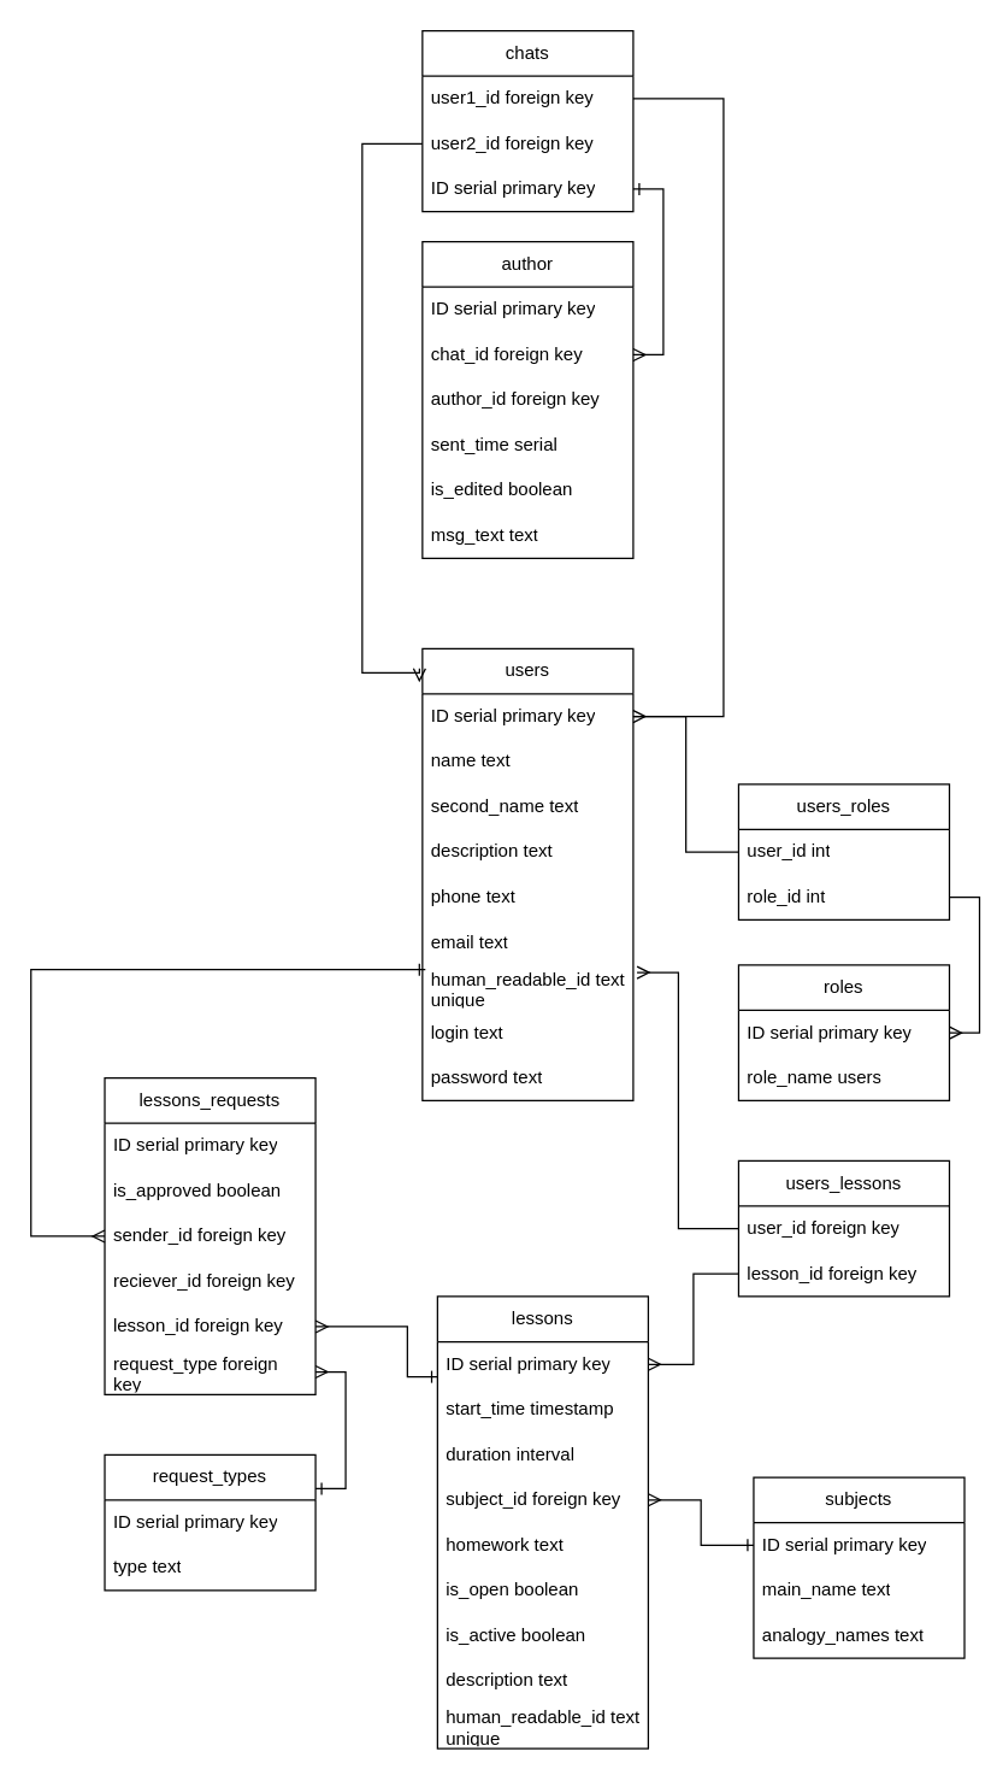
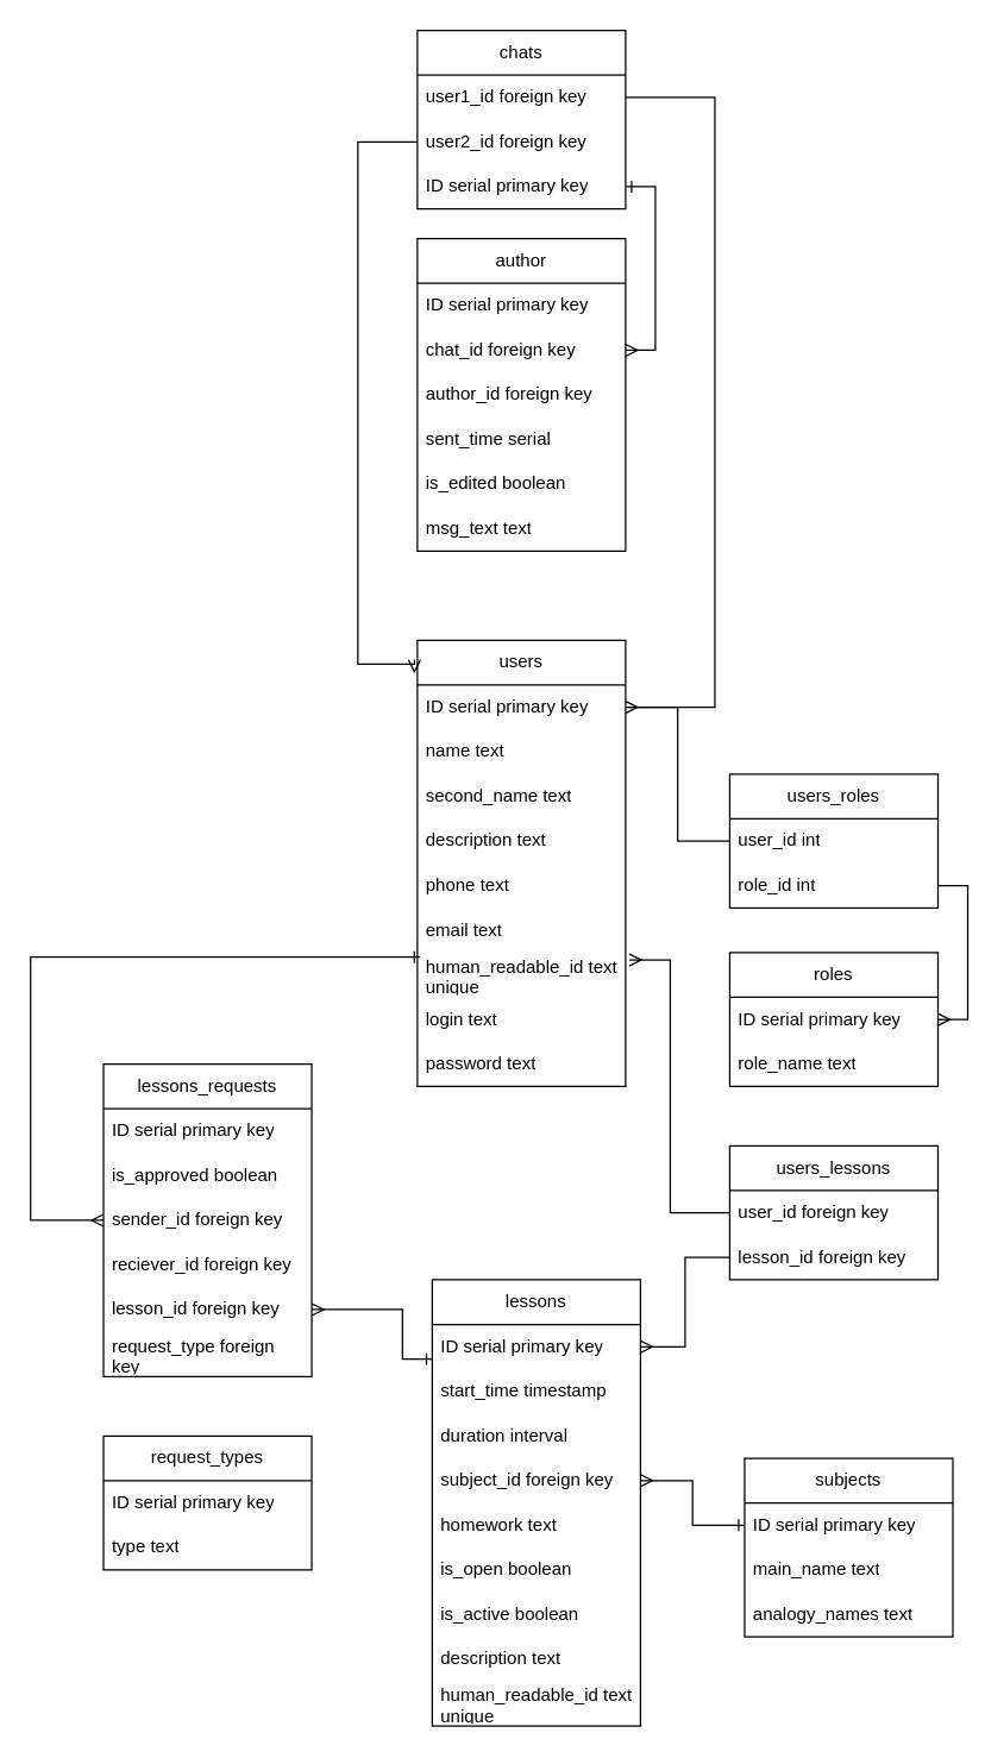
  <mxCell id="0" />
  <mxCell id="1" parent="0" />
  <mxCell id="2" value="&lt;div&gt;users&lt;/div&gt;" style="swimlane;fontStyle=0;childLayout=stackLayout;horizontal=1;startSize=30;horizontalStack=0;resizeParent=1;resizeParentMax=0;resizeLast=0;collapsible=1;marginBottom=0;whiteSpace=wrap;html=1;" parent="1" vertex="1"><mxGeometry x="280" y="430" width="140" height="300" as="geometry" /></mxCell>
  <mxCell id="3" value="ID serial primary key" style="text;strokeColor=none;fillColor=none;align=left;verticalAlign=middle;spacingLeft=4;spacingRight=4;overflow=hidden;points=[[0,0.5],[1,0.5]];portConstraint=eastwest;rotatable=0;whiteSpace=wrap;html=1;" parent="2" vertex="1"><mxGeometry y="30" width="140" height="30" as="geometry" /></mxCell>
  <mxCell id="4" value="name text" style="text;strokeColor=none;fillColor=none;align=left;verticalAlign=middle;spacingLeft=4;spacingRight=4;overflow=hidden;points=[[0,0.5],[1,0.5]];portConstraint=eastwest;rotatable=0;whiteSpace=wrap;html=1;" parent="2" vertex="1"><mxGeometry y="60" width="140" height="30" as="geometry" /></mxCell>
  <mxCell id="5" value="second_name text" style="text;strokeColor=none;fillColor=none;align=left;verticalAlign=middle;spacingLeft=4;spacingRight=4;overflow=hidden;points=[[0,0.5],[1,0.5]];portConstraint=eastwest;rotatable=0;whiteSpace=wrap;html=1;" parent="2" vertex="1"><mxGeometry y="90" width="140" height="30" as="geometry" /></mxCell>
  <mxCell id="6" value="description text" style="text;strokeColor=none;fillColor=none;align=left;verticalAlign=middle;spacingLeft=4;spacingRight=4;overflow=hidden;points=[[0,0.5],[1,0.5]];portConstraint=eastwest;rotatable=0;whiteSpace=wrap;html=1;" parent="2" vertex="1"><mxGeometry y="120" width="140" height="30" as="geometry" /></mxCell>
  <mxCell id="7" value="phone text" style="text;strokeColor=none;fillColor=none;align=left;verticalAlign=middle;spacingLeft=4;spacingRight=4;overflow=hidden;points=[[0,0.5],[1,0.5]];portConstraint=eastwest;rotatable=0;whiteSpace=wrap;html=1;" parent="2" vertex="1"><mxGeometry y="150" width="140" height="30" as="geometry" /></mxCell>
  <mxCell id="8" value="email text" style="text;strokeColor=none;fillColor=none;align=left;verticalAlign=middle;spacingLeft=4;spacingRight=4;overflow=hidden;points=[[0,0.5],[1,0.5]];portConstraint=eastwest;rotatable=0;whiteSpace=wrap;html=1;" parent="2" vertex="1"><mxGeometry y="180" width="140" height="30" as="geometry" /></mxCell>
  <mxCell id="9" value="human_readable_id text unique" style="text;strokeColor=none;fillColor=none;align=left;verticalAlign=middle;spacingLeft=4;spacingRight=4;overflow=hidden;points=[[0,0.5],[1,0.5]];portConstraint=eastwest;rotatable=0;whiteSpace=wrap;html=1;" parent="2" vertex="1"><mxGeometry y="210" width="140" height="30" as="geometry" /></mxCell>
  <mxCell id="10" value="login text" style="text;strokeColor=none;fillColor=none;align=left;verticalAlign=middle;spacingLeft=4;spacingRight=4;overflow=hidden;points=[[0,0.5],[1,0.5]];portConstraint=eastwest;rotatable=0;whiteSpace=wrap;html=1;" parent="2" vertex="1"><mxGeometry y="240" width="140" height="30" as="geometry" /></mxCell>
  <mxCell id="11" value="password text" style="text;strokeColor=none;fillColor=none;align=left;verticalAlign=middle;spacingLeft=4;spacingRight=4;overflow=hidden;points=[[0,0.5],[1,0.5]];portConstraint=eastwest;rotatable=0;whiteSpace=wrap;html=1;" parent="2" vertex="1"><mxGeometry y="270" width="140" height="30" as="geometry" /></mxCell>
  <mxCell id="12" value="lessons" style="swimlane;fontStyle=0;childLayout=stackLayout;horizontal=1;startSize=30;horizontalStack=0;resizeParent=1;resizeParentMax=0;resizeLast=0;collapsible=1;marginBottom=0;whiteSpace=wrap;html=1;" parent="1" vertex="1"><mxGeometry x="290" y="860" width="140" height="300" as="geometry" /></mxCell>
  <mxCell id="13" value="ID serial primary key" style="text;strokeColor=none;fillColor=none;align=left;verticalAlign=middle;spacingLeft=4;spacingRight=4;overflow=hidden;points=[[0,0.5],[1,0.5]];portConstraint=eastwest;rotatable=0;whiteSpace=wrap;html=1;" parent="12" vertex="1"><mxGeometry y="30" width="140" height="30" as="geometry" /></mxCell>
  <mxCell id="14" value="start_time timestamp" style="text;strokeColor=none;fillColor=none;align=left;verticalAlign=middle;spacingLeft=4;spacingRight=4;overflow=hidden;points=[[0,0.5],[1,0.5]];portConstraint=eastwest;rotatable=0;whiteSpace=wrap;html=1;" parent="12" vertex="1"><mxGeometry y="60" width="140" height="30" as="geometry" /></mxCell>
  <mxCell id="15" value="duration interval" style="text;strokeColor=none;fillColor=none;align=left;verticalAlign=middle;spacingLeft=4;spacingRight=4;overflow=hidden;points=[[0,0.5],[1,0.5]];portConstraint=eastwest;rotatable=0;whiteSpace=wrap;html=1;" parent="12" vertex="1"><mxGeometry y="90" width="140" height="30" as="geometry" /></mxCell>
  <mxCell id="16" value="subject_id foreign key" style="text;strokeColor=none;fillColor=none;align=left;verticalAlign=middle;spacingLeft=4;spacingRight=4;overflow=hidden;points=[[0,0.5],[1,0.5]];portConstraint=eastwest;rotatable=0;whiteSpace=wrap;html=1;" parent="12" vertex="1"><mxGeometry y="120" width="140" height="30" as="geometry" /></mxCell>
  <mxCell id="17" value="homework text" style="text;strokeColor=none;fillColor=none;align=left;verticalAlign=middle;spacingLeft=4;spacingRight=4;overflow=hidden;points=[[0,0.5],[1,0.5]];portConstraint=eastwest;rotatable=0;whiteSpace=wrap;html=1;" parent="12" vertex="1"><mxGeometry y="150" width="140" height="30" as="geometry" /></mxCell>
  <mxCell id="18" value="is_open boolean" style="text;strokeColor=none;fillColor=none;align=left;verticalAlign=middle;spacingLeft=4;spacingRight=4;overflow=hidden;points=[[0,0.5],[1,0.5]];portConstraint=eastwest;rotatable=0;whiteSpace=wrap;html=1;" parent="12" vertex="1"><mxGeometry y="180" width="140" height="30" as="geometry" /></mxCell>
  <mxCell id="19" value="is_active boolean" style="text;strokeColor=none;fillColor=none;align=left;verticalAlign=middle;spacingLeft=4;spacingRight=4;overflow=hidden;points=[[0,0.5],[1,0.5]];portConstraint=eastwest;rotatable=0;whiteSpace=wrap;html=1;" parent="12" vertex="1"><mxGeometry y="210" width="140" height="30" as="geometry" /></mxCell>
  <mxCell id="20" value="description text" style="text;strokeColor=none;fillColor=none;align=left;verticalAlign=middle;spacingLeft=4;spacingRight=4;overflow=hidden;points=[[0,0.5],[1,0.5]];portConstraint=eastwest;rotatable=0;whiteSpace=wrap;html=1;" parent="12" vertex="1"><mxGeometry y="240" width="140" height="30" as="geometry" /></mxCell>
  <mxCell id="21" value="human_readable_id text unique" style="text;strokeColor=none;fillColor=none;align=left;verticalAlign=middle;spacingLeft=4;spacingRight=4;overflow=hidden;points=[[0,0.5],[1,0.5]];portConstraint=eastwest;rotatable=0;whiteSpace=wrap;html=1;" parent="12" vertex="1"><mxGeometry y="270" width="140" height="30" as="geometry" /></mxCell>
  <mxCell id="22" style="edgeStyle=orthogonalEdgeStyle;rounded=0;orthogonalLoop=1;jettySize=auto;html=1;exitX=1.018;exitY=0.165;exitDx=0;exitDy=0;entryX=0;entryY=0.5;entryDx=0;entryDy=0;endArrow=none;endFill=0;startArrow=ERmany;startFill=0;exitPerimeter=0;" parent="1" source="9" target="60" edge="1"><mxGeometry relative="1" as="geometry"><mxPoint x="620.14" y="556.14" as="sourcePoint" /><Array as="points"><mxPoint x="450" y="645" /><mxPoint x="450" y="815" /></Array></mxGeometry></mxCell>
  <mxCell id="23" value="lessons_requests" style="swimlane;fontStyle=0;childLayout=stackLayout;horizontal=1;startSize=30;horizontalStack=0;resizeParent=1;resizeParentMax=0;resizeLast=0;collapsible=1;marginBottom=0;whiteSpace=wrap;html=1;" parent="1" vertex="1"><mxGeometry x="69" y="715" width="140" height="210" as="geometry" /></mxCell>
  <mxCell id="24" value="ID serial primary key" style="text;strokeColor=none;fillColor=none;align=left;verticalAlign=middle;spacingLeft=4;spacingRight=4;overflow=hidden;points=[[0,0.5],[1,0.5]];portConstraint=eastwest;rotatable=0;whiteSpace=wrap;html=1;" parent="23" vertex="1"><mxGeometry y="30" width="140" height="30" as="geometry" /></mxCell>
  <mxCell id="25" value="is_appro&lt;span style=&quot;background-color: initial;&quot;&gt;ved boolean&lt;/span&gt;" style="text;strokeColor=none;fillColor=none;align=left;verticalAlign=middle;spacingLeft=4;spacingRight=4;overflow=hidden;points=[[0,0.5],[1,0.5]];portConstraint=eastwest;rotatable=0;whiteSpace=wrap;html=1;" parent="23" vertex="1"><mxGeometry y="60" width="140" height="30" as="geometry" /></mxCell>
  <mxCell id="26" value="sender_id foreign key" style="text;strokeColor=none;fillColor=none;align=left;verticalAlign=middle;spacingLeft=4;spacingRight=4;overflow=hidden;points=[[0,0.5],[1,0.5]];portConstraint=eastwest;rotatable=0;whiteSpace=wrap;html=1;" parent="23" vertex="1"><mxGeometry y="90" width="140" height="30" as="geometry" /></mxCell>
  <mxCell id="27" value="reciever_id foreign key" style="text;strokeColor=none;fillColor=none;align=left;verticalAlign=middle;spacingLeft=4;spacingRight=4;overflow=hidden;points=[[0,0.5],[1,0.5]];portConstraint=eastwest;rotatable=0;whiteSpace=wrap;html=1;" parent="23" vertex="1"><mxGeometry y="120" width="140" height="30" as="geometry" /></mxCell>
  <mxCell id="28" value="lesson_id foreign key" style="text;strokeColor=none;fillColor=none;align=left;verticalAlign=middle;spacingLeft=4;spacingRight=4;overflow=hidden;points=[[0,0.5],[1,0.5]];portConstraint=eastwest;rotatable=0;whiteSpace=wrap;html=1;" parent="23" vertex="1"><mxGeometry y="150" width="140" height="30" as="geometry" /></mxCell>
  <mxCell id="29" value="request_type foreign key" style="text;strokeColor=none;fillColor=none;align=left;verticalAlign=middle;spacingLeft=4;spacingRight=4;overflow=hidden;points=[[0,0.5],[1,0.5]];portConstraint=eastwest;rotatable=0;whiteSpace=wrap;html=1;" parent="23" vertex="1"><mxGeometry y="180" width="140" height="30" as="geometry" /></mxCell>
  <mxCell id="30" style="edgeStyle=orthogonalEdgeStyle;rounded=0;orthogonalLoop=1;jettySize=auto;html=1;exitX=0.014;exitY=0.1;exitDx=0;exitDy=0;entryX=0;entryY=0.5;entryDx=0;entryDy=0;endArrow=ERmany;endFill=0;startArrow=ERone;startFill=0;exitPerimeter=0;" parent="1" source="9" target="26" edge="1"><mxGeometry relative="1" as="geometry"><mxPoint x="0" y="710" as="targetPoint" /><Array as="points"><mxPoint x="20" y="643" /><mxPoint x="20" y="820" /></Array><mxPoint x="69" y="546" as="sourcePoint" /></mxGeometry></mxCell>
  <mxCell id="31" style="edgeStyle=orthogonalEdgeStyle;rounded=0;orthogonalLoop=1;jettySize=auto;html=1;exitX=1;exitY=0.5;exitDx=0;exitDy=0;entryX=0.001;entryY=0.776;entryDx=0;entryDy=0;entryPerimeter=0;startArrow=ERmany;startFill=0;endArrow=ERone;endFill=0;" parent="1" source="28" target="13" edge="1"><mxGeometry relative="1" as="geometry"><Array as="points"><mxPoint x="270" y="880" /><mxPoint x="270" y="913" /></Array></mxGeometry></mxCell>
  <mxCell id="32" value="subjects" style="swimlane;fontStyle=0;childLayout=stackLayout;horizontal=1;startSize=30;horizontalStack=0;resizeParent=1;resizeParentMax=0;resizeLast=0;collapsible=1;marginBottom=0;whiteSpace=wrap;html=1;" parent="1" vertex="1"><mxGeometry x="500" y="980" width="140" height="120" as="geometry" /></mxCell>
  <mxCell id="33" value="ID serial primary key" style="text;strokeColor=none;fillColor=none;align=left;verticalAlign=middle;spacingLeft=4;spacingRight=4;overflow=hidden;points=[[0,0.5],[1,0.5]];portConstraint=eastwest;rotatable=0;whiteSpace=wrap;html=1;" parent="32" vertex="1"><mxGeometry y="30" width="140" height="30" as="geometry" /></mxCell>
  <mxCell id="34" value="main_name text" style="text;strokeColor=none;fillColor=none;align=left;verticalAlign=middle;spacingLeft=4;spacingRight=4;overflow=hidden;points=[[0,0.5],[1,0.5]];portConstraint=eastwest;rotatable=0;whiteSpace=wrap;html=1;" parent="32" vertex="1"><mxGeometry y="60" width="140" height="30" as="geometry" /></mxCell>
  <mxCell id="35" value="analogy_names text" style="text;strokeColor=none;fillColor=none;align=left;verticalAlign=middle;spacingLeft=4;spacingRight=4;overflow=hidden;points=[[0,0.5],[1,0.5]];portConstraint=eastwest;rotatable=0;whiteSpace=wrap;html=1;" parent="32" vertex="1"><mxGeometry y="90" width="140" height="30" as="geometry" /></mxCell>
  <mxCell id="36" style="edgeStyle=orthogonalEdgeStyle;rounded=0;orthogonalLoop=1;jettySize=auto;html=1;exitX=1;exitY=0.5;exitDx=0;exitDy=0;entryX=0;entryY=0.5;entryDx=0;entryDy=0;startArrow=ERmany;startFill=0;endArrow=ERone;endFill=0;" parent="1" source="16" target="33" edge="1"><mxGeometry relative="1" as="geometry" /></mxCell>
  <mxCell id="37" value="author" style="swimlane;fontStyle=0;childLayout=stackLayout;horizontal=1;startSize=30;horizontalStack=0;resizeParent=1;resizeParentMax=0;resizeLast=0;collapsible=1;marginBottom=0;whiteSpace=wrap;html=1;" parent="1" vertex="1"><mxGeometry x="280" y="160" width="140" height="210" as="geometry" /></mxCell>
  <mxCell id="38" value="ID serial primary key" style="text;strokeColor=none;fillColor=none;align=left;verticalAlign=middle;spacingLeft=4;spacingRight=4;overflow=hidden;points=[[0,0.5],[1,0.5]];portConstraint=eastwest;rotatable=0;whiteSpace=wrap;html=1;" parent="37" vertex="1"><mxGeometry y="30" width="140" height="30" as="geometry" /></mxCell>
  <mxCell id="39" value="chat_id foreign key" style="text;strokeColor=none;fillColor=none;align=left;verticalAlign=middle;spacingLeft=4;spacingRight=4;overflow=hidden;points=[[0,0.5],[1,0.5]];portConstraint=eastwest;rotatable=0;whiteSpace=wrap;html=1;" parent="37" vertex="1"><mxGeometry y="60" width="140" height="30" as="geometry" /></mxCell>
  <mxCell id="40" value="author_id&amp;nbsp;foreign key" style="text;strokeColor=none;fillColor=none;align=left;verticalAlign=middle;spacingLeft=4;spacingRight=4;overflow=hidden;points=[[0,0.5],[1,0.5]];portConstraint=eastwest;rotatable=0;whiteSpace=wrap;html=1;" parent="37" vertex="1"><mxGeometry y="90" width="140" height="30" as="geometry" /></mxCell>
  <mxCell id="41" value="sent_time serial" style="text;strokeColor=none;fillColor=none;align=left;verticalAlign=middle;spacingLeft=4;spacingRight=4;overflow=hidden;points=[[0,0.5],[1,0.5]];portConstraint=eastwest;rotatable=0;whiteSpace=wrap;html=1;" parent="37" vertex="1"><mxGeometry y="120" width="140" height="30" as="geometry" /></mxCell>
  <mxCell id="42" value="is_edited boolean" style="text;strokeColor=none;fillColor=none;align=left;verticalAlign=middle;spacingLeft=4;spacingRight=4;overflow=hidden;points=[[0,0.5],[1,0.5]];portConstraint=eastwest;rotatable=0;whiteSpace=wrap;html=1;" parent="37" vertex="1"><mxGeometry y="150" width="140" height="30" as="geometry" /></mxCell>
  <mxCell id="43" value="msg_text text" style="text;strokeColor=none;fillColor=none;align=left;verticalAlign=middle;spacingLeft=4;spacingRight=4;overflow=hidden;points=[[0,0.5],[1,0.5]];portConstraint=eastwest;rotatable=0;whiteSpace=wrap;html=1;" parent="37" vertex="1"><mxGeometry y="180" width="140" height="30" as="geometry" /></mxCell>
  <mxCell id="44" value="chats" style="swimlane;fontStyle=0;childLayout=stackLayout;horizontal=1;startSize=30;horizontalStack=0;resizeParent=1;resizeParentMax=0;resizeLast=0;collapsible=1;marginBottom=0;whiteSpace=wrap;html=1;" parent="1" vertex="1"><mxGeometry x="280" y="20" width="140" height="120" as="geometry" /></mxCell>
  <mxCell id="45" value="user1_id foreign key" style="text;strokeColor=none;fillColor=none;align=left;verticalAlign=middle;spacingLeft=4;spacingRight=4;overflow=hidden;points=[[0,0.5],[1,0.5]];portConstraint=eastwest;rotatable=0;whiteSpace=wrap;html=1;" parent="44" vertex="1"><mxGeometry y="30" width="140" height="30" as="geometry" /></mxCell>
  <mxCell id="46" value="user2_id foreign key" style="text;strokeColor=none;fillColor=none;align=left;verticalAlign=middle;spacingLeft=4;spacingRight=4;overflow=hidden;points=[[0,0.5],[1,0.5]];portConstraint=eastwest;rotatable=0;whiteSpace=wrap;html=1;" parent="44" vertex="1"><mxGeometry y="60" width="140" height="30" as="geometry" /></mxCell>
  <mxCell id="47" value="ID serial primary key" style="text;strokeColor=none;fillColor=none;align=left;verticalAlign=middle;spacingLeft=4;spacingRight=4;overflow=hidden;points=[[0,0.5],[1,0.5]];portConstraint=eastwest;rotatable=0;whiteSpace=wrap;html=1;" parent="44" vertex="1"><mxGeometry y="90" width="140" height="30" as="geometry" /></mxCell>
  <mxCell id="48" style="edgeStyle=orthogonalEdgeStyle;rounded=0;orthogonalLoop=1;jettySize=auto;html=1;exitX=0;exitY=0.5;exitDx=0;exitDy=0;entryX=-0.014;entryY=0.044;entryDx=0;entryDy=0;entryPerimeter=0;endArrow=ERmany;endFill=0;" parent="1" source="46" target="2" edge="1"><mxGeometry relative="1" as="geometry"><Array as="points"><mxPoint x="240" y="95" /><mxPoint x="240" y="446" /></Array></mxGeometry></mxCell>
  <mxCell id="49" style="edgeStyle=orthogonalEdgeStyle;rounded=0;orthogonalLoop=1;jettySize=auto;html=1;exitX=1;exitY=0.5;exitDx=0;exitDy=0;entryX=1;entryY=0.5;entryDx=0;entryDy=0;endArrow=ERmany;endFill=0;" parent="1" source="45" target="3" edge="1"><mxGeometry relative="1" as="geometry"><Array as="points"><mxPoint x="480" y="65" /><mxPoint x="480" y="475" /></Array><mxPoint x="622.1" y="534.12" as="targetPoint" /></mxGeometry></mxCell>
  <mxCell id="50" style="edgeStyle=orthogonalEdgeStyle;rounded=0;orthogonalLoop=1;jettySize=auto;html=1;exitX=1;exitY=0.5;exitDx=0;exitDy=0;entryX=1;entryY=0.5;entryDx=0;entryDy=0;endArrow=ERmany;endFill=0;startArrow=ERone;startFill=0;" parent="1" source="47" target="39" edge="1"><mxGeometry relative="1" as="geometry" /></mxCell>
  <mxCell id="51" value="roles" style="swimlane;fontStyle=0;childLayout=stackLayout;horizontal=1;startSize=30;horizontalStack=0;resizeParent=1;resizeParentMax=0;resizeLast=0;collapsible=1;marginBottom=0;whiteSpace=wrap;html=1;" parent="1" vertex="1"><mxGeometry x="490" y="640" width="140" height="90" as="geometry" /></mxCell>
  <mxCell id="52" value="ID serial primary key" style="text;strokeColor=none;fillColor=none;align=left;verticalAlign=middle;spacingLeft=4;spacingRight=4;overflow=hidden;points=[[0,0.5],[1,0.5]];portConstraint=eastwest;rotatable=0;whiteSpace=wrap;html=1;" parent="51" vertex="1"><mxGeometry y="30" width="140" height="30" as="geometry" /></mxCell>
- <mxCell id="53" value="role_name users" style="text;strokeColor=none;fillColor=none;align=left;verticalAlign=middle;spacingLeft=4;spacingRight=4;overflow=hidden;points=[[0,0.5],[1,0.5]];portConstraint=eastwest;rotatable=0;whiteSpace=wrap;html=1;" parent="51" vertex="1"><mxGeometry y="60" width="140" height="30" as="geometry" /></mxCell>
+ <mxCell id="53" value="role_name text" style="text;strokeColor=none;fillColor=none;align=left;verticalAlign=middle;spacingLeft=4;spacingRight=4;overflow=hidden;points=[[0,0.5],[1,0.5]];portConstraint=eastwest;rotatable=0;whiteSpace=wrap;html=1;" parent="51" vertex="1"><mxGeometry y="60" width="140" height="30" as="geometry" /></mxCell>
  <mxCell id="54" style="edgeStyle=orthogonalEdgeStyle;rounded=0;orthogonalLoop=1;jettySize=auto;html=1;exitX=1;exitY=0.5;exitDx=0;exitDy=0;entryX=1;entryY=0.5;entryDx=0;entryDy=0;startArrow=none;startFill=0;endArrow=ERmany;endFill=0;" parent="1" source="65" target="52" edge="1"><mxGeometry relative="1" as="geometry" /></mxCell>
  <mxCell id="55" value="request_types" style="swimlane;fontStyle=0;childLayout=stackLayout;horizontal=1;startSize=30;horizontalStack=0;resizeParent=1;resizeParentMax=0;resizeLast=0;collapsible=1;marginBottom=0;whiteSpace=wrap;html=1;" parent="1" vertex="1"><mxGeometry x="69" y="965" width="140" height="90" as="geometry" /></mxCell>
  <mxCell id="56" value="ID serial primary key" style="text;strokeColor=none;fillColor=none;align=left;verticalAlign=middle;spacingLeft=4;spacingRight=4;overflow=hidden;points=[[0,0.5],[1,0.5]];portConstraint=eastwest;rotatable=0;whiteSpace=wrap;html=1;" parent="55" vertex="1"><mxGeometry y="30" width="140" height="30" as="geometry" /></mxCell>
  <mxCell id="57" value="type text" style="text;strokeColor=none;fillColor=none;align=left;verticalAlign=middle;spacingLeft=4;spacingRight=4;overflow=hidden;points=[[0,0.5],[1,0.5]];portConstraint=eastwest;rotatable=0;whiteSpace=wrap;html=1;" parent="55" vertex="1"><mxGeometry y="60" width="140" height="30" as="geometry" /></mxCell>
- <mxCell id="58" style="edgeStyle=orthogonalEdgeStyle;rounded=0;orthogonalLoop=1;jettySize=auto;html=1;exitX=1;exitY=0.5;exitDx=0;exitDy=0;entryX=1;entryY=0.25;entryDx=0;entryDy=0;endArrow=ERone;endFill=0;startArrow=ERmany;startFill=0;" parent="1" source="29" target="55" edge="1"><mxGeometry relative="1" as="geometry" /></mxCell>
  <mxCell id="59" value="users_lessons" style="swimlane;fontStyle=0;childLayout=stackLayout;horizontal=1;startSize=30;horizontalStack=0;resizeParent=1;resizeParentMax=0;resizeLast=0;collapsible=1;marginBottom=0;whiteSpace=wrap;html=1;" parent="1" vertex="1"><mxGeometry x="490" y="770" width="140" height="90" as="geometry" /></mxCell>
  <mxCell id="60" value="user_id foreign key" style="text;strokeColor=none;fillColor=none;align=left;verticalAlign=middle;spacingLeft=4;spacingRight=4;overflow=hidden;points=[[0,0.5],[1,0.5]];portConstraint=eastwest;rotatable=0;whiteSpace=wrap;html=1;" parent="59" vertex="1"><mxGeometry y="30" width="140" height="30" as="geometry" /></mxCell>
  <mxCell id="61" value="lesson_id foreign key" style="text;strokeColor=none;fillColor=none;align=left;verticalAlign=middle;spacingLeft=4;spacingRight=4;overflow=hidden;points=[[0,0.5],[1,0.5]];portConstraint=eastwest;rotatable=0;whiteSpace=wrap;html=1;" parent="59" vertex="1"><mxGeometry y="60" width="140" height="30" as="geometry" /></mxCell>
  <mxCell id="62" style="edgeStyle=orthogonalEdgeStyle;rounded=0;orthogonalLoop=1;jettySize=auto;html=1;exitX=1;exitY=0.5;exitDx=0;exitDy=0;entryX=0;entryY=0.5;entryDx=0;entryDy=0;startArrow=ERmany;startFill=0;endArrow=none;endFill=0;" parent="1" source="13" target="61" edge="1"><mxGeometry relative="1" as="geometry" /></mxCell>
  <mxCell id="63" value="users_roles" style="swimlane;fontStyle=0;childLayout=stackLayout;horizontal=1;startSize=30;horizontalStack=0;resizeParent=1;resizeParentMax=0;resizeLast=0;collapsible=1;marginBottom=0;whiteSpace=wrap;html=1;" vertex="1" parent="1"><mxGeometry x="490" y="520" width="140" height="90" as="geometry" /></mxCell>
  <mxCell id="64" value="user_id int" style="text;strokeColor=none;fillColor=none;align=left;verticalAlign=middle;spacingLeft=4;spacingRight=4;overflow=hidden;points=[[0,0.5],[1,0.5]];portConstraint=eastwest;rotatable=0;whiteSpace=wrap;html=1;" vertex="1" parent="63"><mxGeometry y="30" width="140" height="30" as="geometry" /></mxCell>
  <mxCell id="65" value="role_id int" style="text;strokeColor=none;fillColor=none;align=left;verticalAlign=middle;spacingLeft=4;spacingRight=4;overflow=hidden;points=[[0,0.5],[1,0.5]];portConstraint=eastwest;rotatable=0;whiteSpace=wrap;html=1;" vertex="1" parent="63"><mxGeometry y="60" width="140" height="30" as="geometry" /></mxCell>
  <mxCell id="66" style="edgeStyle=orthogonalEdgeStyle;rounded=0;orthogonalLoop=1;jettySize=auto;html=1;exitX=1;exitY=0.5;exitDx=0;exitDy=0;entryX=0;entryY=0.5;entryDx=0;entryDy=0;endArrow=none;endFill=0;" edge="1" parent="1" source="3" target="64"><mxGeometry relative="1" as="geometry" /></mxCell>
